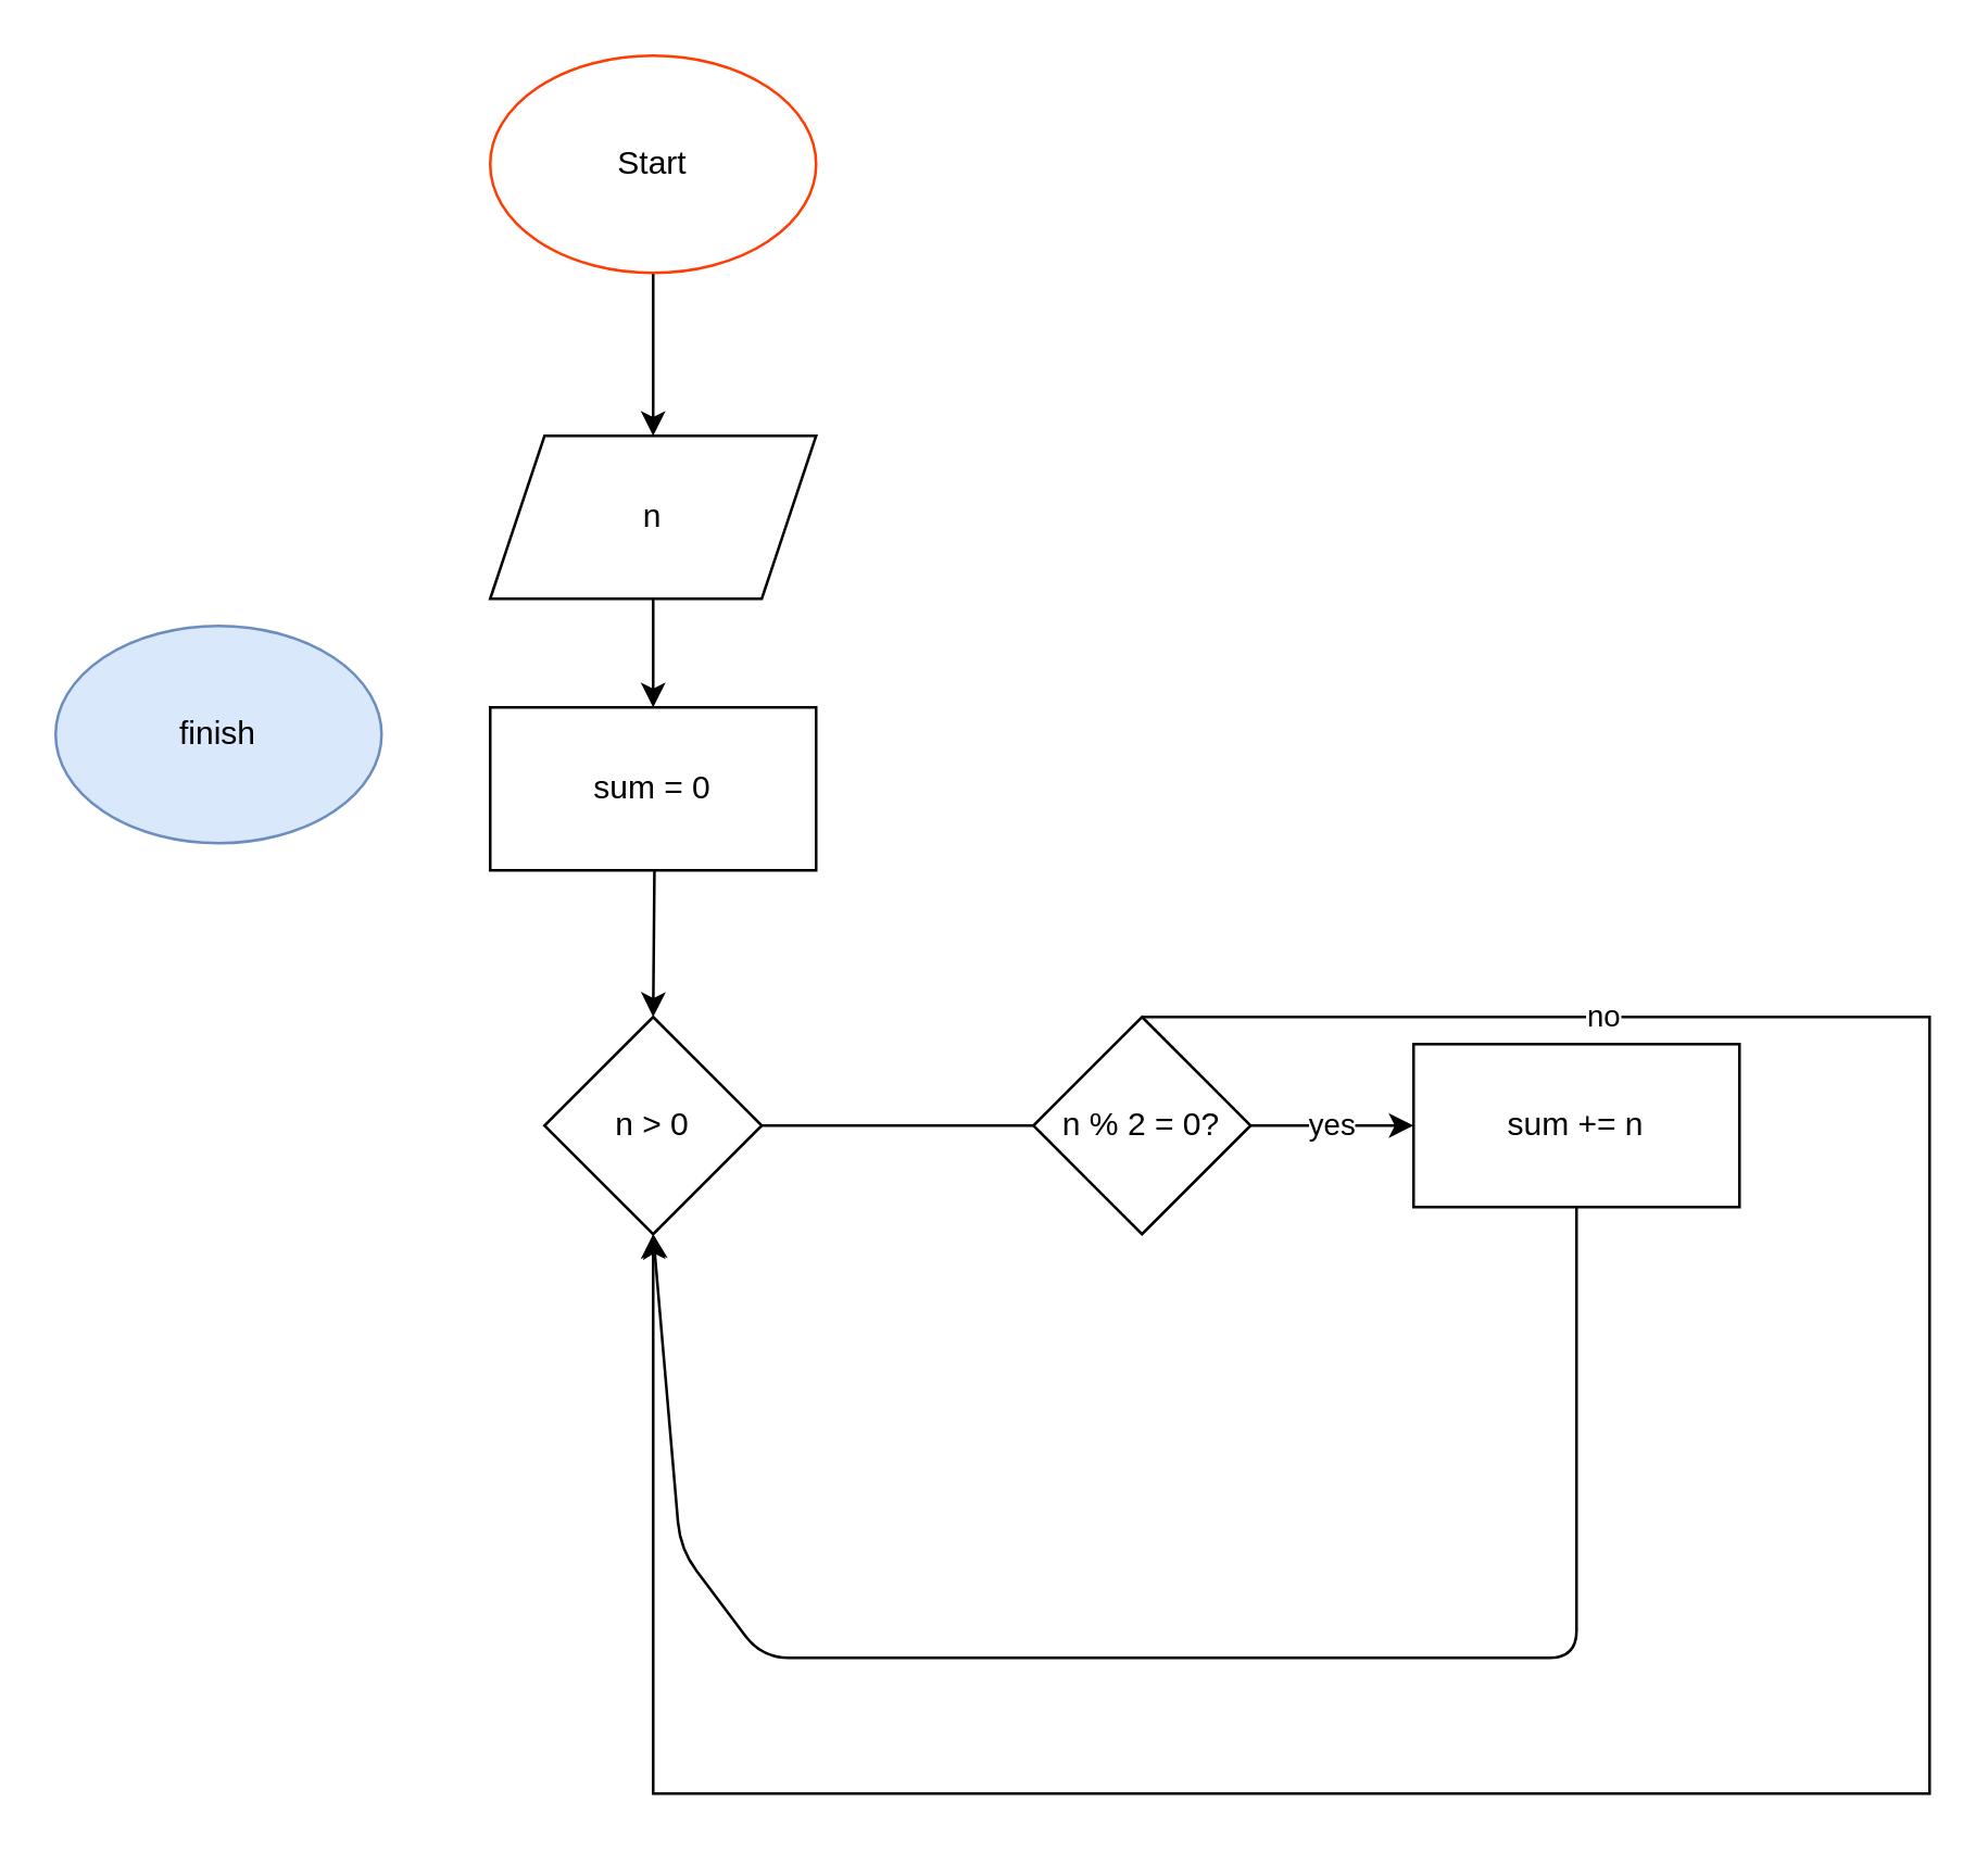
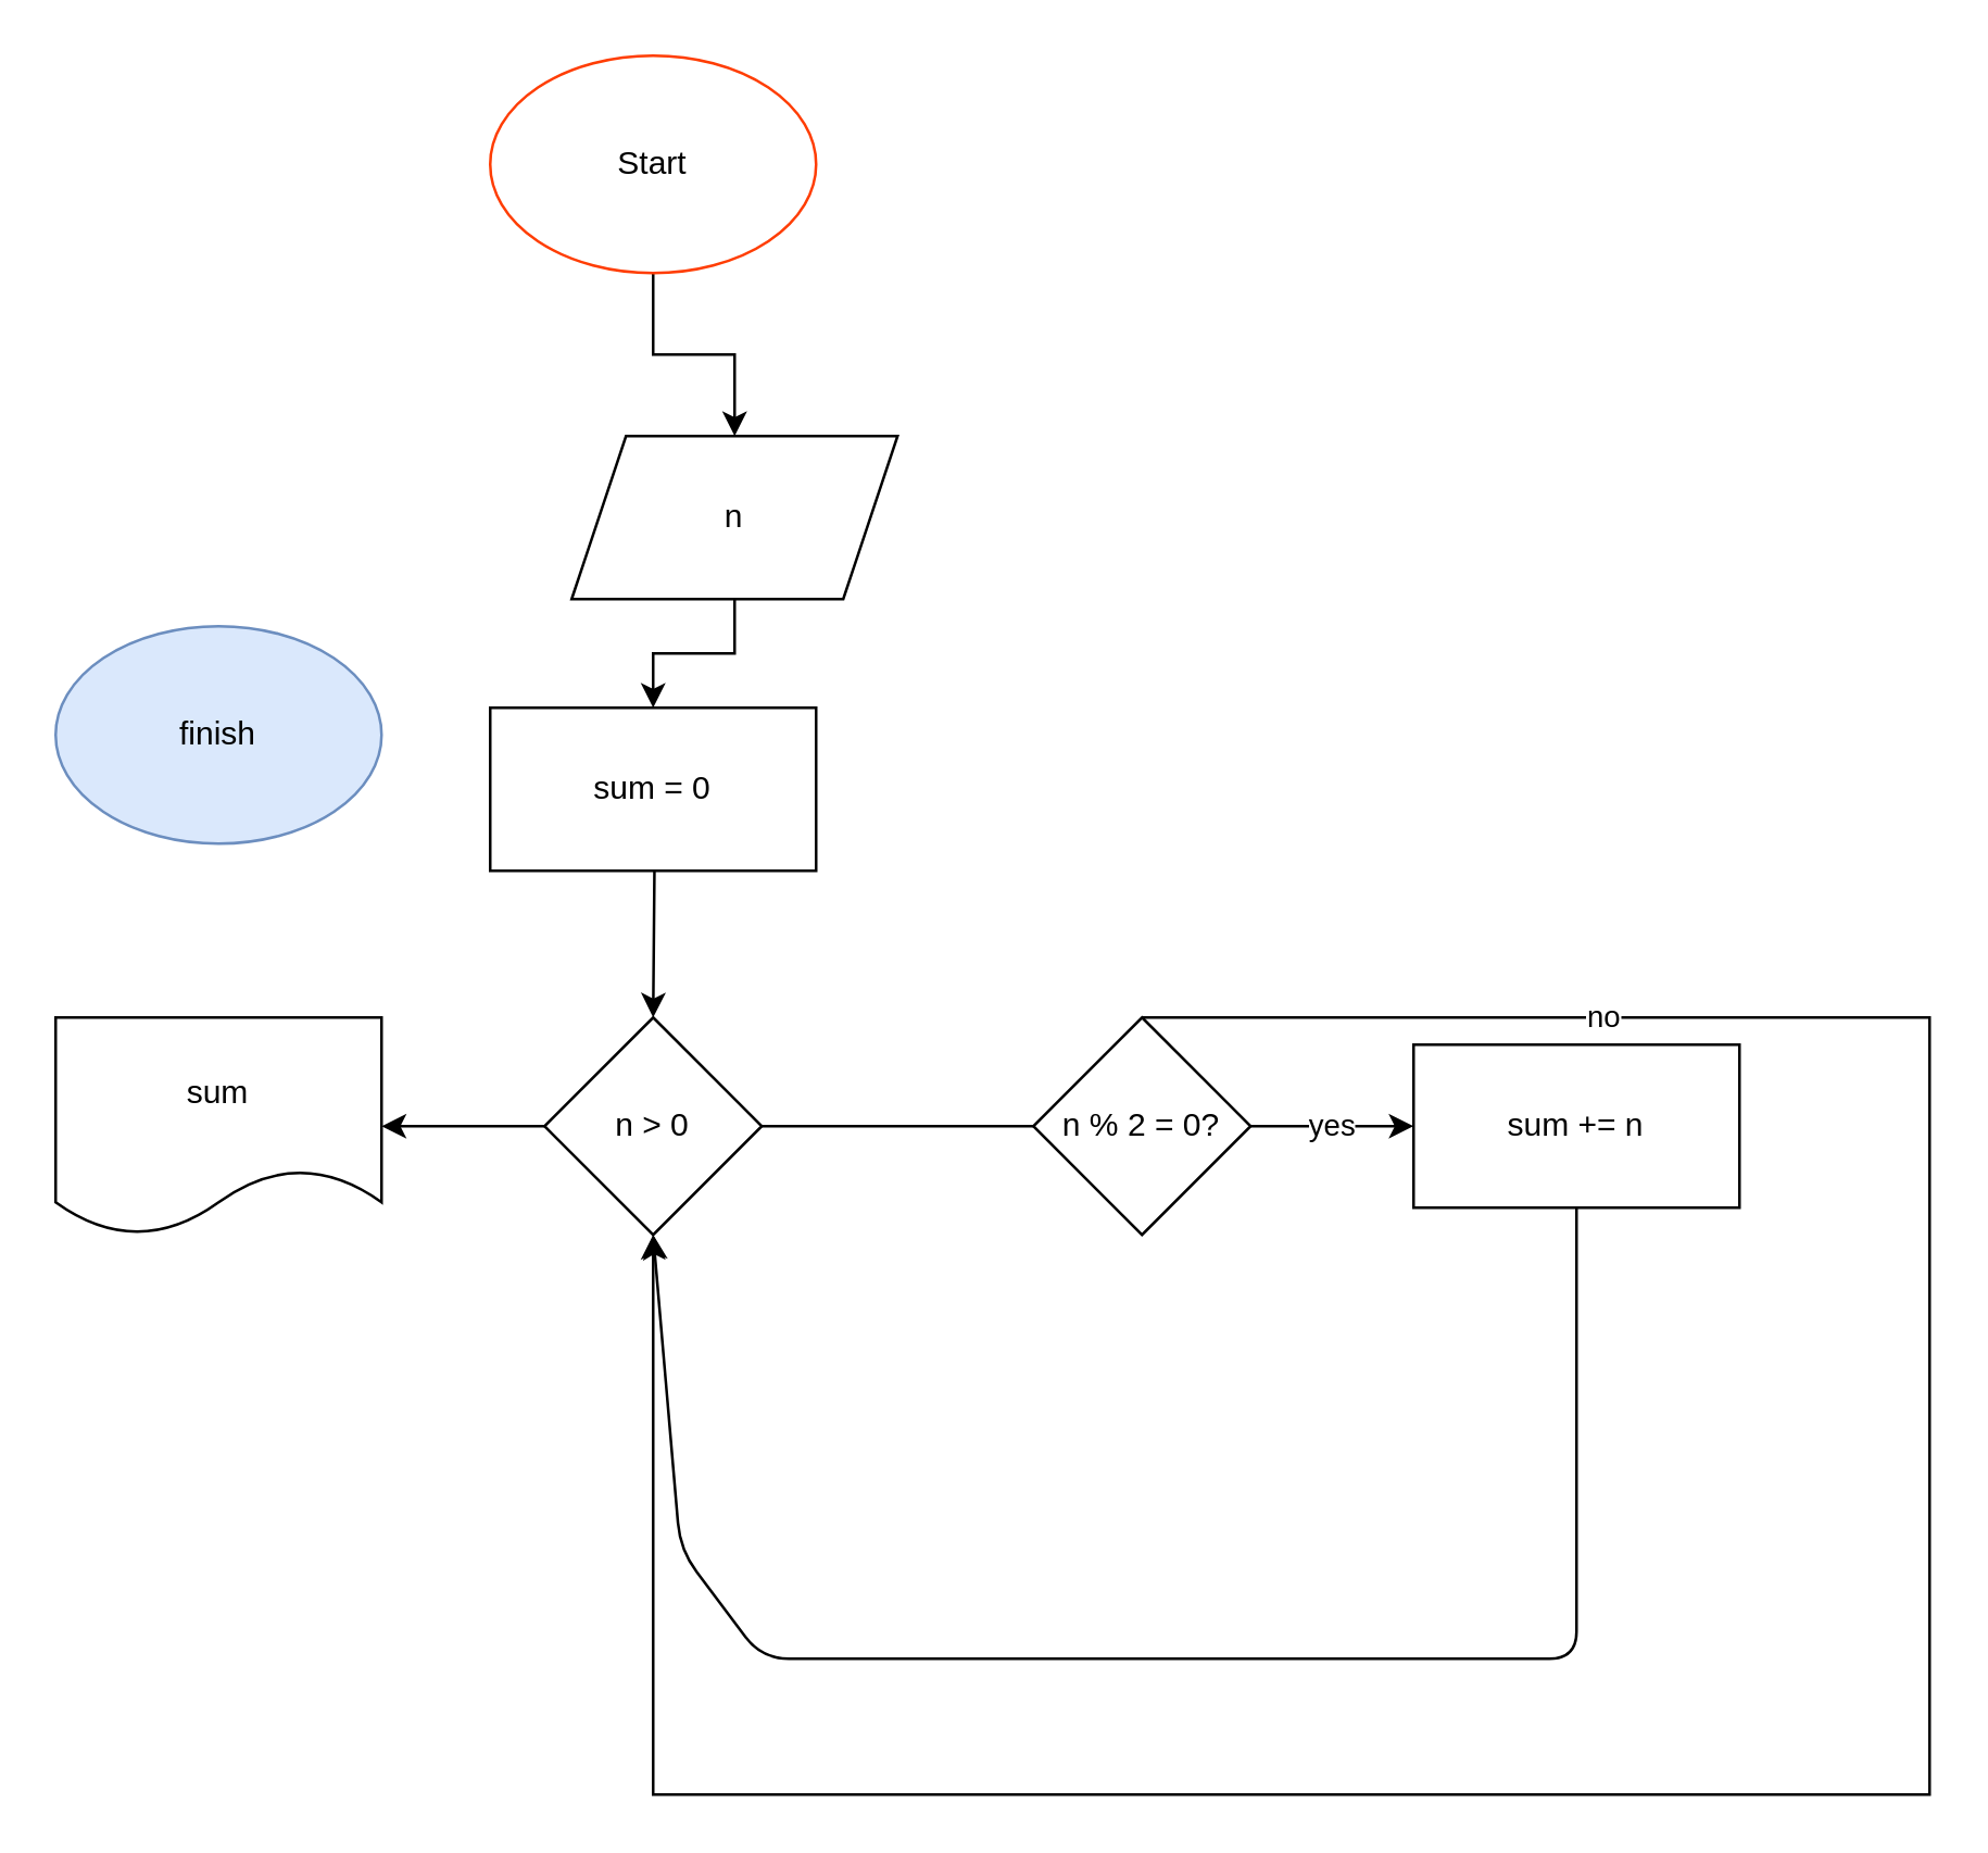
  <mxCell id="0" />
  <mxCell id="1" parent="0" />
  <mxCell id="2" value="" style="edgeStyle=orthogonalEdgeStyle;rounded=0;orthogonalLoop=1;jettySize=auto;html=1;" edge="1" parent="1" source="3" target="6"><mxGeometry relative="1" as="geometry" /></mxCell>
  <mxCell id="3" value="Start" style="ellipse;whiteSpace=wrap;html=1;strokeColor=#FF3D03;" vertex="1" parent="1"><mxGeometry x="180" y="20" width="120" height="80" as="geometry" /></mxCell>
  <mxCell id="4" value="" style="edgeStyle=orthogonalEdgeStyle;rounded=0;orthogonalLoop=1;jettySize=auto;html=1;" edge="1" parent="1" target="9"><mxGeometry relative="1" as="geometry"><mxPoint x="240" y="260" as="sourcePoint" /></mxGeometry></mxCell>
  <mxCell id="5" value="" style="edgeStyle=orthogonalEdgeStyle;rounded=0;orthogonalLoop=1;jettySize=auto;html=1;" edge="1" parent="1" source="6" target="10"><mxGeometry relative="1" as="geometry" /></mxCell>
- <mxCell id="6" value="n" style="shape=parallelogram;perimeter=parallelogramPerimeter;whiteSpace=wrap;html=1;fixedSize=1;" vertex="1" parent="1"><mxGeometry x="180" y="160" width="120" height="60" as="geometry" /></mxCell>
+ <mxCell id="6" value="n" style="shape=parallelogram;perimeter=parallelogramPerimeter;whiteSpace=wrap;html=1;fixedSize=1;" vertex="1" parent="1"><mxGeometry x="210" y="160" width="120" height="60" as="geometry" /></mxCell>
  <mxCell id="7" value="" style="edgeStyle=orthogonalEdgeStyle;rounded=0;orthogonalLoop=1;jettySize=auto;html=1;" edge="1" parent="1" source="9"><mxGeometry relative="1" as="geometry"><mxPoint x="410" y="414" as="targetPoint" /></mxGeometry></mxCell>
+ <mxCell id="8" value="" style="edgeStyle=orthogonalEdgeStyle;rounded=0;orthogonalLoop=1;jettySize=auto;html=1;" edge="1" parent="1" source="9" target="13"><mxGeometry relative="1" as="geometry" /></mxCell>
  <mxCell id="9" value="n &amp;gt; 0" style="rhombus;whiteSpace=wrap;html=1;" vertex="1" parent="1"><mxGeometry x="200" y="374" width="80" height="80" as="geometry" /></mxCell>
  <mxCell id="10" value="sum = 0" style="rounded=0;whiteSpace=wrap;html=1;" vertex="1" parent="1"><mxGeometry x="180" y="260" width="120" height="60" as="geometry" /></mxCell>
  <mxCell id="11" value="yes" style="edgeStyle=orthogonalEdgeStyle;rounded=0;orthogonalLoop=1;jettySize=auto;html=1;" edge="1" parent="1" source="12" target="14"><mxGeometry relative="1" as="geometry" /></mxCell>
  <mxCell id="12" value="n % 2 = 0?" style="rhombus;whiteSpace=wrap;html=1;" vertex="1" parent="1"><mxGeometry x="380" y="374" width="80" height="80" as="geometry" /></mxCell>
+ <mxCell id="13" value="sum" style="shape=document;whiteSpace=wrap;html=1;boundedLbl=1;" vertex="1" parent="1"><mxGeometry x="20" y="374" width="120" height="80" as="geometry" /></mxCell>
  <mxCell id="14" value="sum += n" style="whiteSpace=wrap;html=1;" vertex="1" parent="1"><mxGeometry x="520" y="384" width="120" height="60" as="geometry" /></mxCell>
  <mxCell id="15" value="" style="endArrow=classic;html=1;rounded=1;exitX=0.5;exitY=1;exitDx=0;exitDy=0;entryX=0.5;entryY=1;entryDx=0;entryDy=0;" edge="1" parent="1" source="14" target="9"><mxGeometry width="50" height="50" relative="1" as="geometry"><mxPoint x="420" y="390" as="sourcePoint" /><mxPoint x="470" y="340" as="targetPoint" /><Array as="points"><mxPoint x="580" y="610" /><mxPoint x="280" y="610" /><mxPoint x="250" y="570" /></Array></mxGeometry></mxCell>
  <mxCell id="16" value="no" style="endArrow=classic;html=1;rounded=0;exitX=0.5;exitY=0;exitDx=0;exitDy=0;entryX=0.5;entryY=1;entryDx=0;entryDy=0;" edge="1" parent="1" source="12" target="9"><mxGeometry x="-0.728" width="50" height="50" relative="1" as="geometry"><mxPoint x="420" y="390" as="sourcePoint" /><mxPoint x="470" y="340" as="targetPoint" /><Array as="points"><mxPoint x="710" y="374" /><mxPoint x="710" y="660" /><mxPoint x="240" y="660" /></Array><mxPoint as="offset" /></mxGeometry></mxCell>
  <mxCell id="17" value="finish" style="ellipse;whiteSpace=wrap;html=1;fillColor=#dae8fc;strokeColor=#6c8ebf;" vertex="1" parent="1"><mxGeometry x="20" y="230" width="120" height="80" as="geometry" /></mxCell>
